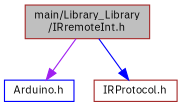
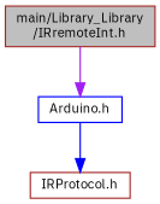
  digraph {
    fontname="IBM Plex Sans"
    node [color=brown fillcolor=white fontname="IBM Plex Sans" fontsize=10 shape=record style=filled]
    edge [fontname="IBM Plex Sans" fontsize=10 labelfontname=Helvetica labelfontsize=10 style=solid]
    n1 [fillcolor=grey75 fontcolor=black height=0.2 label="main/Library_Library\l/IRremoteInt.h" width=0.4]
    n2 [color=blue height=0.2 label="Arduino.h" width=0.4]
    n3 [height=0.2 label="IRProtocol.h" width=0.4]
    n1 -> n2 [color=purple]
-   n1 -> n3 [color=blue]
+   n2 -> n3 [color=blue]
  }
